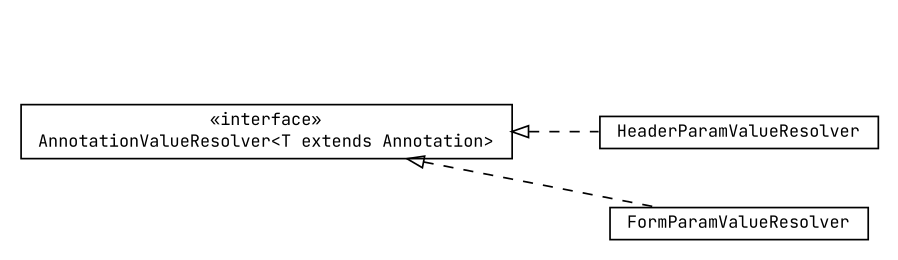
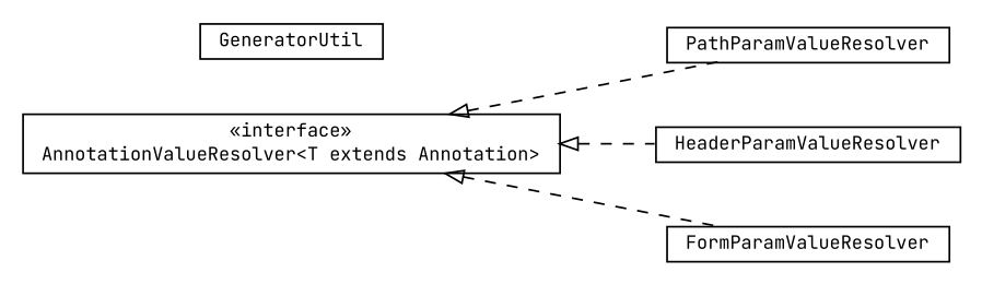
  digraph {
    fontname="JetBrains Mono"
    nodesep=0.25
    rankdir=LR
    ranksep=0.5
    node [fontcolor=black fontname="JetBrains Mono" fontsize=10.0 shape=plaintext]
    edge [arrowtail=empty dir=back fontname="JetBrains Mono" fontsize=10 headport=p labelfontname=arial labelfontsize=10 style=dashed tailport=p]
+   n1 [label=<<table title="com.gwtplatform.dispatch.rest.rebind.util.PathParamValueResolver" border="0" cellborder="1" cellspacing="0" cellpadding="2" port="p" href="./PathParamValueResolver.html"> 		<tr><td><table border="0" cellspacing="0" cellpadding="1"> <tr><td align="center" balign="center"> PathParamValueResolver </td></tr> 		</table></td></tr> 		</table>>]
    n2 [label=<<table title="com.gwtplatform.dispatch.rest.rebind.util.HeaderParamValueResolver" border="0" cellborder="1" cellspacing="0" cellpadding="2" port="p" href="./HeaderParamValueResolver.html"> 		<tr><td><table border="0" cellspacing="0" cellpadding="1"> <tr><td align="center" balign="center"> HeaderParamValueResolver </td></tr> 		</table></td></tr> 		</table>>]
+   n3 [label=<<table title="com.gwtplatform.dispatch.rest.rebind.util.GeneratorUtil" border="0" cellborder="1" cellspacing="0" cellpadding="2" port="p" href="./GeneratorUtil.html"> 		<tr><td><table border="0" cellspacing="0" cellpadding="1"> <tr><td align="center" balign="center"> GeneratorUtil </td></tr> 		</table></td></tr> 		</table>>]
    n4 [label=<<table title="com.gwtplatform.dispatch.rest.rebind.util.FormParamValueResolver" border="0" cellborder="1" cellspacing="0" cellpadding="2" port="p" href="./FormParamValueResolver.html"> 		<tr><td><table border="0" cellspacing="0" cellpadding="1"> <tr><td align="center" balign="center"> FormParamValueResolver </td></tr> 		</table></td></tr> 		</table>>]
    n5 [label=<<table title="com.gwtplatform.dispatch.rest.rebind.util.AnnotationValueResolver" border="0" cellborder="1" cellspacing="0" cellpadding="2" port="p" href="./AnnotationValueResolver.html"> 		<tr><td><table border="0" cellspacing="0" cellpadding="1"> <tr><td align="center" balign="center"> &#171;interface&#187; </td></tr> <tr><td align="center" balign="center"> AnnotationValueResolver&lt;T extends Annotation&gt; </td></tr> 		</table></td></tr> 		</table>>]
+   n5 -> n1
    n5 -> n2
    n5 -> n4
  }
